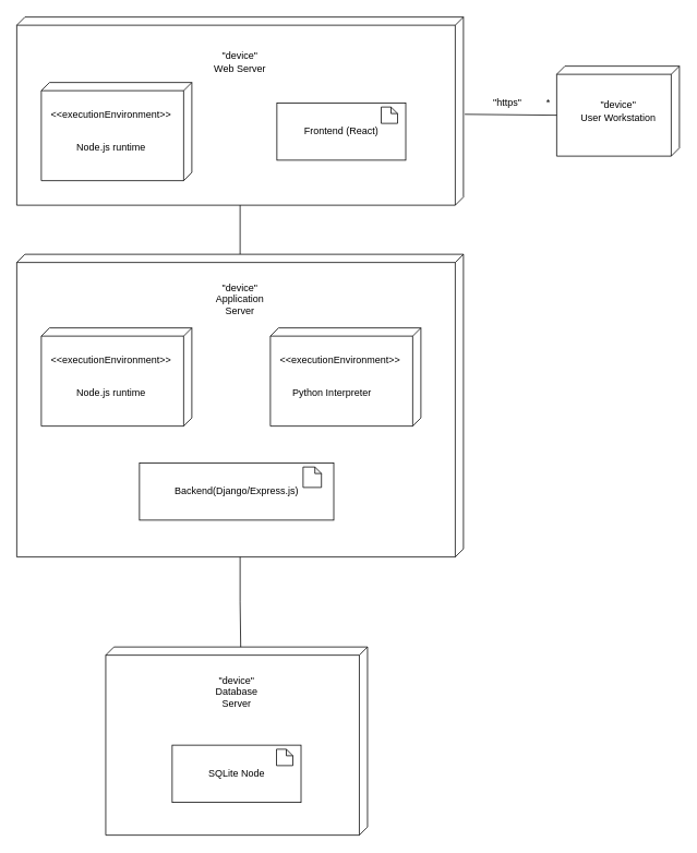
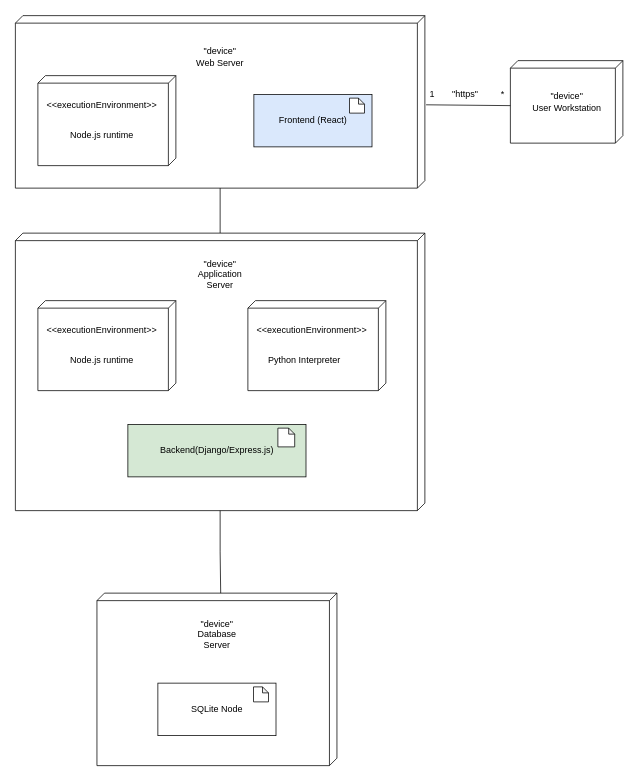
  <mxCell id="0" />
  <mxCell id="1" parent="0" />
  <mxCell id="2" value="" style="verticalAlign=top;align=left;spacingTop=8;spacingLeft=2;spacingRight=12;shape=cube;size=10;direction=south;fontStyle=4;html=1;whiteSpace=wrap;" parent="1" vertex="1"><mxGeometry x="20" y="20" width="546" height="230" as="geometry" /></mxCell>
  <mxCell id="3" value="&quot;device&quot;&lt;br&gt;Web Server" style="text;html=1;align=center;verticalAlign=middle;whiteSpace=wrap;rounded=0;" parent="1" vertex="1"><mxGeometry x="248" y="50" width="90" height="50" as="geometry" /></mxCell>
  <mxCell id="4" style="edgeStyle=orthogonalEdgeStyle;rounded=0;orthogonalLoop=1;jettySize=auto;html=1;endArrow=none;endFill=0;" edge="1" parent="1" source="5" target="2"><mxGeometry relative="1" as="geometry" /></mxCell>
  <mxCell id="5" value="" style="verticalAlign=top;align=left;spacingTop=8;spacingLeft=2;spacingRight=12;shape=cube;size=10;direction=south;fontStyle=4;html=1;whiteSpace=wrap;" parent="1" vertex="1"><mxGeometry x="20" y="310" width="546" height="370" as="geometry" /></mxCell>
  <mxCell id="6" value="&quot;device&quot;&lt;br&gt;Application Server" style="text;html=1;align=center;verticalAlign=middle;whiteSpace=wrap;rounded=0;" parent="1" vertex="1"><mxGeometry x="248" y="340" width="90" height="50" as="geometry" /></mxCell>
  <mxCell id="7" value="" style="verticalAlign=top;align=left;spacingTop=8;spacingLeft=2;spacingRight=12;shape=cube;size=10;direction=south;fontStyle=4;html=1;whiteSpace=wrap;" parent="1" vertex="1"><mxGeometry x="680" y="80" width="150" height="110" as="geometry" /></mxCell>
  <mxCell id="8" value="&quot;device&quot;&lt;br&gt;User Workstation" style="text;html=1;align=center;verticalAlign=middle;whiteSpace=wrap;rounded=0;" parent="1" vertex="1"><mxGeometry x="707.5" y="110" width="95" height="50" as="geometry" /></mxCell>
  <mxCell id="9" value="" style="endArrow=none;html=1;rounded=0;entryX=0;entryY=0;entryDx=60;entryDy=150;entryPerimeter=0;exitX=0.517;exitY=-0.003;exitDx=0;exitDy=0;exitPerimeter=0;" parent="1" source="2" target="7" edge="1"><mxGeometry width="50" height="50" relative="1" as="geometry"><mxPoint x="589" y="210" as="sourcePoint" /><mxPoint x="639" y="160" as="targetPoint" /></mxGeometry></mxCell>
+ <mxCell id="10" value="1" style="text;html=1;align=center;verticalAlign=middle;whiteSpace=wrap;rounded=0;" parent="1" vertex="1"><mxGeometry x="566" y="110" width="20" height="30" as="geometry" /></mxCell>
  <mxCell id="11" value="*" style="text;html=1;align=center;verticalAlign=middle;whiteSpace=wrap;rounded=0;" parent="1" vertex="1"><mxGeometry x="660" y="110" width="20" height="30" as="geometry" /></mxCell>
  <mxCell id="12" value="&quot;https&quot;" style="text;html=1;align=center;verticalAlign=middle;whiteSpace=wrap;rounded=0;" parent="1" vertex="1"><mxGeometry x="590" y="110" width="60" height="30" as="geometry" /></mxCell>
  <mxCell id="13" value="" style="group" vertex="1" connectable="0" parent="1"><mxGeometry x="338" y="125" width="157.5" height="70" as="geometry" /></mxCell>
- <mxCell id="14" value="Frontend (React)" style="rounded=0;whiteSpace=wrap;html=1;" vertex="1" parent="13"><mxGeometry width="157.5" height="70" as="geometry" /></mxCell>
+ <mxCell id="14" value="Frontend (React)" style="rounded=0;whiteSpace=wrap;html=1;fillColor=#dae8fc;" vertex="1" parent="13"><mxGeometry width="157.5" height="70" as="geometry" /></mxCell>
  <mxCell id="15" value="" style="shape=note;whiteSpace=wrap;html=1;backgroundOutline=1;darkOpacity=0.05;size=8;" parent="13" vertex="1"><mxGeometry x="127.5" y="5" width="20" height="20" as="geometry" /></mxCell>
  <mxCell id="16" value="" style="group" vertex="1" connectable="0" parent="1"><mxGeometry x="50" y="100" width="184" height="120" as="geometry" /></mxCell>
  <mxCell id="17" value="" style="verticalAlign=top;align=left;spacingTop=8;spacingLeft=2;spacingRight=12;shape=cube;size=10;direction=south;fontStyle=4;html=1;whiteSpace=wrap;" vertex="1" parent="16"><mxGeometry width="184" height="120" as="geometry" /></mxCell>
  <mxCell id="18" value="&amp;lt;&amp;lt;executionEnvironment&amp;gt;&amp;gt;" style="text;html=1;align=center;verticalAlign=middle;resizable=0;points=[];autosize=1;strokeColor=none;fillColor=none;" vertex="1" parent="16"><mxGeometry y="25" width="170" height="30" as="geometry" /></mxCell>
  <mxCell id="19" value="Node.js runtime" style="text;html=1;align=center;verticalAlign=middle;resizable=0;points=[];autosize=1;strokeColor=none;fillColor=none;" vertex="1" parent="16"><mxGeometry x="30" y="65" width="110" height="30" as="geometry" /></mxCell>
  <mxCell id="20" value="" style="group" vertex="1" connectable="0" parent="1"><mxGeometry x="50" y="400" width="184" height="120" as="geometry" /></mxCell>
  <mxCell id="21" value="" style="verticalAlign=top;align=left;spacingTop=8;spacingLeft=2;spacingRight=12;shape=cube;size=10;direction=south;fontStyle=4;html=1;whiteSpace=wrap;" vertex="1" parent="20"><mxGeometry width="184" height="120" as="geometry" /></mxCell>
  <mxCell id="22" value="&amp;lt;&amp;lt;executionEnvironment&amp;gt;&amp;gt;" style="text;html=1;align=center;verticalAlign=middle;resizable=0;points=[];autosize=1;strokeColor=none;fillColor=none;" vertex="1" parent="20"><mxGeometry y="25" width="170" height="30" as="geometry" /></mxCell>
  <mxCell id="23" value="Node.js runtime" style="text;html=1;align=center;verticalAlign=middle;resizable=0;points=[];autosize=1;strokeColor=none;fillColor=none;" vertex="1" parent="20"><mxGeometry x="30" y="65" width="110" height="30" as="geometry" /></mxCell>
  <mxCell id="24" value="" style="group" vertex="1" connectable="0" parent="1"><mxGeometry x="330" y="400" width="184" height="120" as="geometry" /></mxCell>
  <mxCell id="25" value="" style="verticalAlign=top;align=left;spacingTop=8;spacingLeft=2;spacingRight=12;shape=cube;size=10;direction=south;fontStyle=4;html=1;whiteSpace=wrap;" vertex="1" parent="24"><mxGeometry width="184" height="120" as="geometry" /></mxCell>
  <mxCell id="26" value="&amp;lt;&amp;lt;executionEnvironment&amp;gt;&amp;gt;" style="text;html=1;align=center;verticalAlign=middle;resizable=0;points=[];autosize=1;strokeColor=none;fillColor=none;" vertex="1" parent="24"><mxGeometry y="25" width="170" height="30" as="geometry" /></mxCell>
  <mxCell id="27" value="Python Interpreter" style="text;html=1;align=center;verticalAlign=middle;resizable=0;points=[];autosize=1;strokeColor=none;fillColor=none;" vertex="1" parent="24"><mxGeometry x="15" y="65" width="120" height="30" as="geometry" /></mxCell>
  <mxCell id="28" value="" style="group" vertex="1" connectable="0" parent="1"><mxGeometry x="128.75" y="790" width="320" height="230" as="geometry" /></mxCell>
  <mxCell id="29" value="" style="verticalAlign=top;align=left;spacingTop=8;spacingLeft=2;spacingRight=12;shape=cube;size=10;direction=south;fontStyle=4;html=1;whiteSpace=wrap;" parent="28" vertex="1"><mxGeometry width="320" height="230" as="geometry" /></mxCell>
  <mxCell id="30" value="&quot;device&quot;&lt;br&gt;Database Server" style="text;html=1;align=center;verticalAlign=middle;whiteSpace=wrap;rounded=0;" parent="28" vertex="1"><mxGeometry x="115" y="30" width="90" height="50" as="geometry" /></mxCell>
  <mxCell id="31" value="" style="group" vertex="1" connectable="0" parent="28"><mxGeometry x="81.25" y="120" width="157.5" height="70" as="geometry" /></mxCell>
  <mxCell id="32" value="SQLite Node" style="rounded=0;whiteSpace=wrap;html=1;" vertex="1" parent="31"><mxGeometry width="157.5" height="70" as="geometry" /></mxCell>
  <mxCell id="33" value="" style="shape=note;whiteSpace=wrap;html=1;backgroundOutline=1;darkOpacity=0.05;size=8;" vertex="1" parent="31"><mxGeometry x="127.5" y="5" width="20" height="20" as="geometry" /></mxCell>
  <mxCell id="34" value="" style="group" vertex="1" connectable="0" parent="1"><mxGeometry x="170" y="565" width="237.5" height="70" as="geometry" /></mxCell>
- <mxCell id="35" value="Backend(Django/Express.js)" style="rounded=0;whiteSpace=wrap;html=1;" vertex="1" parent="34"><mxGeometry width="237.5" height="70" as="geometry" /></mxCell>
+ <mxCell id="35" value="Backend(Django/Express.js)" style="rounded=0;whiteSpace=wrap;html=1;fillColor=#d5e8d4;" vertex="1" parent="34"><mxGeometry width="237.5" height="70" as="geometry" /></mxCell>
  <mxCell id="36" value="" style="shape=note;whiteSpace=wrap;html=1;backgroundOutline=1;darkOpacity=0.05;size=8;" vertex="1" parent="34"><mxGeometry x="200" y="5" width="22.42" height="25" as="geometry" /></mxCell>
  <mxCell id="37" style="edgeStyle=orthogonalEdgeStyle;rounded=0;orthogonalLoop=1;jettySize=auto;html=1;entryX=0;entryY=0;entryDx=0;entryDy=155;entryPerimeter=0;endArrow=none;endFill=0;" edge="1" parent="1" source="5" target="29"><mxGeometry relative="1" as="geometry" /></mxCell>
